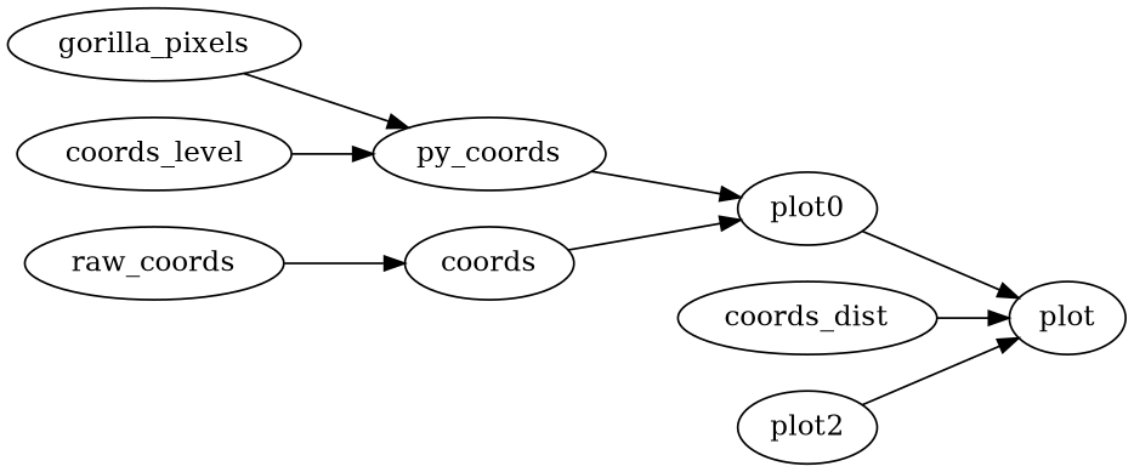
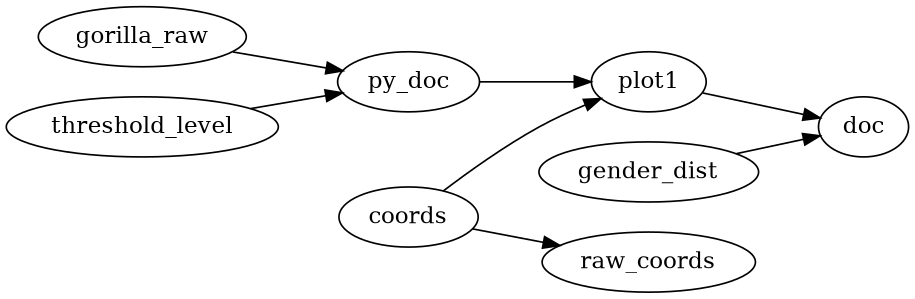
  digraph {
    rankdir=LR
-   n1 [label=gorilla_pixels]
-   n2 [label=py_coords]
-   n3 [label=plot0]
-   n4 [label=coords_level]
+   n1 [label=gorilla_raw]
+   n2 [label=py_doc]
+   n3 [label=plot1]
+   n4 [label=threshold_level]
    n5 [label=raw_coords]
    n6 [label=coords]
-   n7 [label=coords_dist]
-   n8 [label=plot]
-   n9 [label=plot2]
+   n7 [label=gender_dist]
+   n8 [label=doc]
    n1 -> n2
    n2 -> n3
    n3 -> n8
    n4 -> n2
-   n5 -> n6
+   n6 -> n5
    n6 -> n3
    n7 -> n8
-   n9 -> n8
  }
